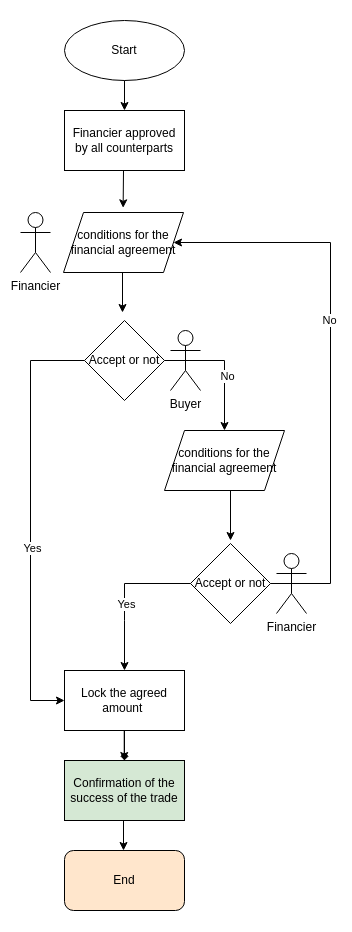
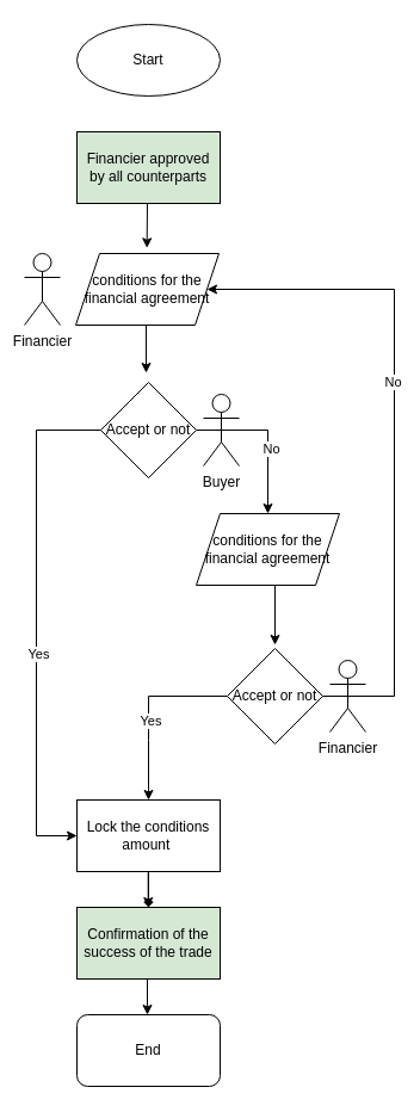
  <mxCell id="0" />
  <mxCell id="1" parent="0" />
  <mxCell id="2" value="Start" style="ellipse;whiteSpace=wrap;html=1;" parent="1" vertex="1"><mxGeometry x="64" y="20" width="120" height="60" as="geometry" /></mxCell>
- <mxCell id="3" value="End" style="rounded=1;whiteSpace=wrap;html=1;fillColor=#ffe6cc;" parent="1" vertex="1"><mxGeometry x="64" y="850" width="120" height="60" as="geometry" /></mxCell>
- <mxCell id="4" value="Financier approved by all counterparts" style="rounded=0;whiteSpace=wrap;html=1;" parent="1" vertex="1"><mxGeometry x="64" y="110" width="120" height="60" as="geometry" /></mxCell>
- <mxCell id="5" value="" style="endArrow=classic;html=1;rounded=0;entryX=0.5;entryY=0;entryDx=0;entryDy=0;" parent="1" source="2" target="4" edge="1"><mxGeometry width="50" height="50" relative="1" as="geometry"><mxPoint x="90" y="160" as="sourcePoint" /><mxPoint x="140" y="110" as="targetPoint" /></mxGeometry></mxCell>
+ <mxCell id="3" value="End" style="rounded=1;whiteSpace=wrap;html=1;" parent="1" vertex="1"><mxGeometry x="64" y="850" width="120" height="60" as="geometry" /></mxCell>
+ <mxCell id="4" value="Financier approved by all counterparts" style="rounded=0;whiteSpace=wrap;html=1;fillColor=#d5e8d4;" parent="1" vertex="1"><mxGeometry x="64" y="110" width="120" height="60" as="geometry" /></mxCell>
  <mxCell id="6" value="conditions for the financial agreement" style="shape=parallelogram;perimeter=parallelogramPerimeter;whiteSpace=wrap;html=1;fixedSize=1;" parent="1" vertex="1"><mxGeometry x="164" y="430" width="120" height="60" as="geometry" /></mxCell>
  <mxCell id="7" value="" style="endArrow=classic;html=1;rounded=0;entryX=0.497;entryY=-0.078;entryDx=0;entryDy=0;entryPerimeter=0;" parent="1" target="16" edge="1"><mxGeometry width="50" height="50" relative="1" as="geometry"><mxPoint x="123" y="170" as="sourcePoint" /><mxPoint x="123" y="200" as="targetPoint" /></mxGeometry></mxCell>
  <mxCell id="8" value="Accept or not" style="rhombus;whiteSpace=wrap;html=1;" parent="1" vertex="1"><mxGeometry x="84" y="320" width="80" height="80" as="geometry" /></mxCell>
  <mxCell id="9" value="Financier" style="shape=umlActor;verticalLabelPosition=bottom;verticalAlign=top;html=1;outlineConnect=0;" parent="1" vertex="1"><mxGeometry x="20" y="212" width="30" height="60" as="geometry" /></mxCell>
  <mxCell id="10" value="Buyer" style="shape=umlActor;verticalLabelPosition=bottom;verticalAlign=top;html=1;outlineConnect=0;" parent="1" vertex="1"><mxGeometry x="170" y="330" width="30" height="60" as="geometry" /></mxCell>
  <mxCell id="11" value="" style="endArrow=classic;html=1;rounded=0;" parent="1" edge="1"><mxGeometry width="50" height="50" relative="1" as="geometry"><mxPoint x="122" y="262" as="sourcePoint" /><mxPoint x="122" y="312" as="targetPoint" /></mxGeometry></mxCell>
  <mxCell id="12" value="" style="endArrow=classic;html=1;rounded=0;" parent="1" edge="1"><mxGeometry width="50" height="50" relative="1" as="geometry"><mxPoint x="164" y="360" as="sourcePoint" /><mxPoint x="224" y="430" as="targetPoint" /><Array as="points"><mxPoint x="224" y="360" /></Array></mxGeometry></mxCell>
  <mxCell id="13" value="No" style="edgeLabel;html=1;align=center;verticalAlign=middle;resizable=0;points=[];" parent="12" vertex="1" connectable="0"><mxGeometry x="0.16" y="2" relative="1" as="geometry"><mxPoint as="offset" /></mxGeometry></mxCell>
  <mxCell id="14" value="" style="endArrow=classic;html=1;rounded=0;entryX=0;entryY=0.5;entryDx=0;entryDy=0;" parent="1" target="25" edge="1"><mxGeometry width="50" height="50" relative="1" as="geometry"><mxPoint x="84" y="360" as="sourcePoint" /><mxPoint x="30" y="710" as="targetPoint" /><Array as="points"><mxPoint x="30" y="360" /><mxPoint x="30" y="700" /></Array></mxGeometry></mxCell>
  <mxCell id="15" value="Yes" style="edgeLabel;html=1;align=center;verticalAlign=middle;resizable=0;points=[];" parent="14" vertex="1" connectable="0"><mxGeometry x="0.125" y="1" relative="1" as="geometry"><mxPoint as="offset" /></mxGeometry></mxCell>
  <mxCell id="16" value="conditions for the financial agreement" style="shape=parallelogram;perimeter=parallelogramPerimeter;whiteSpace=wrap;html=1;fixedSize=1;" parent="1" vertex="1"><mxGeometry x="63" y="212" width="120" height="60" as="geometry" /></mxCell>
  <mxCell id="17" value="Accept or not" style="rhombus;whiteSpace=wrap;html=1;" parent="1" vertex="1"><mxGeometry x="190" y="543" width="80" height="80" as="geometry" /></mxCell>
  <mxCell id="18" value="Financier" style="shape=umlActor;verticalLabelPosition=bottom;verticalAlign=top;html=1;outlineConnect=0;" parent="1" vertex="1"><mxGeometry x="276" y="553" width="30" height="60" as="geometry" /></mxCell>
  <mxCell id="19" value="" style="endArrow=classic;html=1;rounded=0;entryX=1;entryY=0.5;entryDx=0;entryDy=0;" parent="1" target="16" edge="1"><mxGeometry width="50" height="50" relative="1" as="geometry"><mxPoint x="270" y="583" as="sourcePoint" /><mxPoint x="330" y="230" as="targetPoint" /><Array as="points"><mxPoint x="330" y="583" /><mxPoint x="330" y="242" /></Array></mxGeometry></mxCell>
  <mxCell id="20" value="No" style="edgeLabel;html=1;align=center;verticalAlign=middle;resizable=0;points=[];" parent="19" vertex="1" connectable="0"><mxGeometry x="0.16" y="2" relative="1" as="geometry"><mxPoint as="offset" /></mxGeometry></mxCell>
  <mxCell id="21" value="" style="endArrow=classic;html=1;rounded=0;exitX=0;exitY=0.5;exitDx=0;exitDy=0;entryX=0.5;entryY=0;entryDx=0;entryDy=0;" parent="1" source="17" target="25" edge="1"><mxGeometry width="50" height="50" relative="1" as="geometry"><mxPoint x="178" y="583" as="sourcePoint" /><mxPoint x="124" y="653" as="targetPoint" /><Array as="points"><mxPoint x="124" y="583" /><mxPoint x="124" y="620" /></Array></mxGeometry></mxCell>
  <mxCell id="22" value="Yes" style="edgeLabel;html=1;align=center;verticalAlign=middle;resizable=0;points=[];" parent="21" vertex="1" connectable="0"><mxGeometry x="0.125" y="1" relative="1" as="geometry"><mxPoint as="offset" /></mxGeometry></mxCell>
  <mxCell id="23" value="" style="endArrow=classic;html=1;rounded=0;" parent="1" edge="1"><mxGeometry width="50" height="50" relative="1" as="geometry"><mxPoint x="230" y="490" as="sourcePoint" /><mxPoint x="230" y="540" as="targetPoint" /></mxGeometry></mxCell>
  <mxCell id="24" value="" style="edgeStyle=orthogonalEdgeStyle;rounded=0;orthogonalLoop=1;jettySize=auto;html=1;endArrow=diamond;" parent="1" source="25" target="26" edge="1"><mxGeometry relative="1" as="geometry" /></mxCell>
- <mxCell id="25" value="Lock the agreed amount&amp;nbsp;" style="rounded=0;whiteSpace=wrap;html=1;" parent="1" vertex="1"><mxGeometry x="64" y="670" width="120" height="60" as="geometry" /></mxCell>
+ <mxCell id="25" value="Lock the conditions amount&amp;nbsp;" style="rounded=0;whiteSpace=wrap;html=1;" parent="1" vertex="1"><mxGeometry x="64" y="670" width="120" height="60" as="geometry" /></mxCell>
  <mxCell id="26" value="Confirmation of the success of the trade" style="rounded=0;whiteSpace=wrap;html=1;fillColor=#d5e8d4;" parent="1" vertex="1"><mxGeometry x="64" y="760" width="120" height="60" as="geometry" /></mxCell>
  <mxCell id="27" value="" style="endArrow=classic;html=1;rounded=0;entryX=0.5;entryY=0;entryDx=0;entryDy=0;" parent="1" edge="1"><mxGeometry width="50" height="50" relative="1" as="geometry"><mxPoint x="123.72" y="730" as="sourcePoint" /><mxPoint x="123.72" y="760" as="targetPoint" /></mxGeometry></mxCell>
  <mxCell id="28" value="" style="endArrow=classic;html=1;rounded=0;entryX=0.5;entryY=0;entryDx=0;entryDy=0;" parent="1" edge="1"><mxGeometry width="50" height="50" relative="1" as="geometry"><mxPoint x="123" y="820" as="sourcePoint" /><mxPoint x="123" y="850" as="targetPoint" /></mxGeometry></mxCell>
